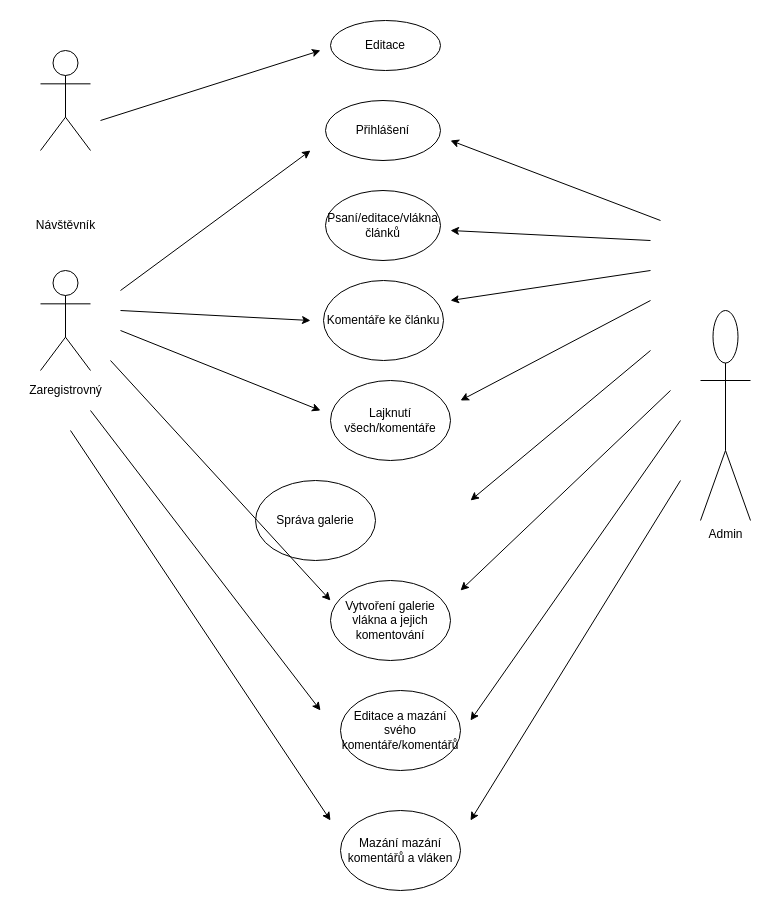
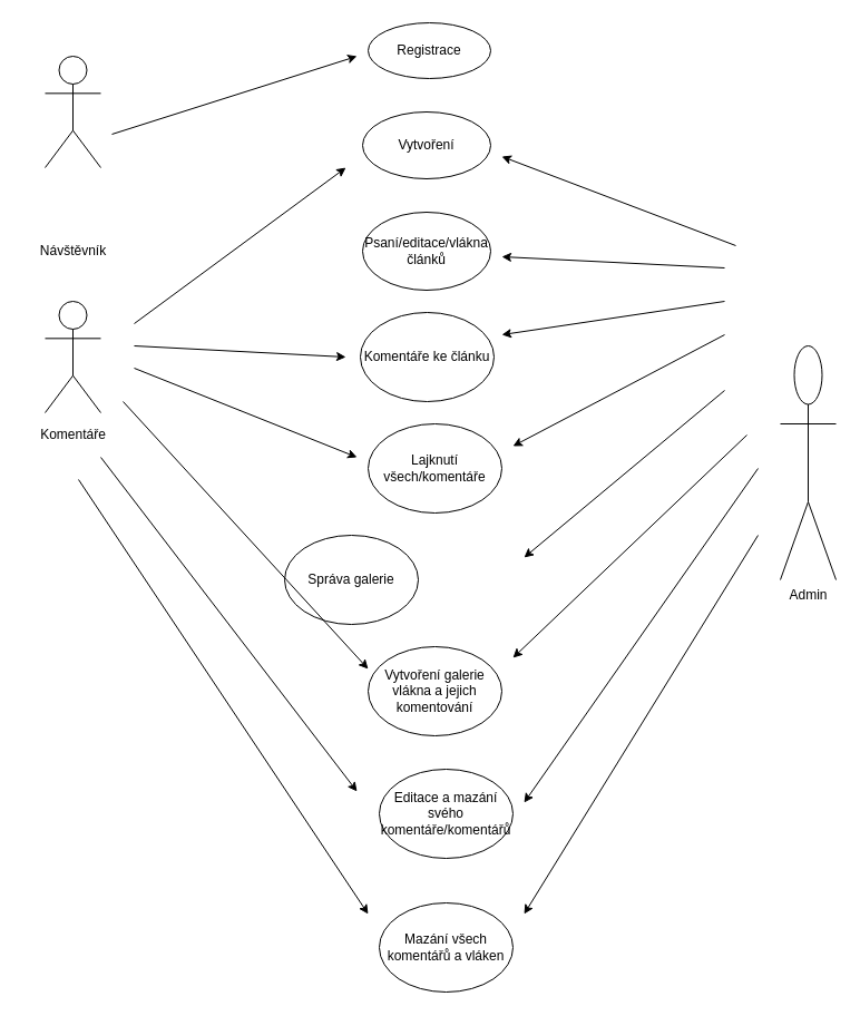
  <mxCell id="0" />
  <mxCell id="1" parent="0" />
  <mxCell id="2" value="" style="shape=umlActor;verticalLabelPosition=bottom;labelBackgroundColor=#ffffff;verticalAlign=top;html=1;" vertex="1" parent="1"><mxGeometry x="40" y="50" width="50" height="100" as="geometry" /></mxCell>
  <mxCell id="3" value="Návštěvník" style="text;html=1;align=center;verticalAlign=middle;resizable=0;points=[];;autosize=1;" vertex="1" parent="1"><mxGeometry x="30" y="215" width="70" height="20" as="geometry" /></mxCell>
  <mxCell id="4" value="" style="shape=umlActor;verticalLabelPosition=bottom;labelBackgroundColor=#ffffff;verticalAlign=top;html=1;" vertex="1" parent="1"><mxGeometry x="40" y="270" width="50" height="100" as="geometry" /></mxCell>
- <mxCell id="5" value="Zaregistrovný" style="text;html=1;align=center;verticalAlign=middle;resizable=0;points=[];;autosize=1;" vertex="1" parent="1"><mxGeometry x="20" y="380" width="90" height="20" as="geometry" /></mxCell>
+ <mxCell id="5" value="Komentáře" style="text;html=1;align=center;verticalAlign=middle;resizable=0;points=[];;autosize=1;" vertex="1" parent="1"><mxGeometry x="20" y="380" width="90" height="20" as="geometry" /></mxCell>
  <mxCell id="6" value="Admin&lt;br&gt;" style="shape=umlActor;verticalLabelPosition=bottom;labelBackgroundColor=#ffffff;verticalAlign=top;html=1;" vertex="1" parent="1"><mxGeometry x="700" y="310" width="50" height="210" as="geometry" /></mxCell>
- <mxCell id="7" value="Editace" style="ellipse;whiteSpace=wrap;html=1;" vertex="1" parent="1"><mxGeometry x="330" y="20" width="110" height="50" as="geometry" /></mxCell>
+ <mxCell id="7" value="Registrace" style="ellipse;whiteSpace=wrap;html=1;" vertex="1" parent="1"><mxGeometry x="330" y="20" width="110" height="50" as="geometry" /></mxCell>
  <mxCell id="8" value="" style="endArrow=classic;html=1;" edge="1" parent="1"><mxGeometry width="50" height="50" relative="1" as="geometry"><mxPoint x="100" y="120" as="sourcePoint" /><mxPoint x="320" y="50" as="targetPoint" /></mxGeometry></mxCell>
- <mxCell id="9" value="Přihlášení" style="ellipse;whiteSpace=wrap;html=1;" vertex="1" parent="1"><mxGeometry x="325" y="100" width="115" height="60" as="geometry" /></mxCell>
+ <mxCell id="9" value="Vytvoření" style="ellipse;whiteSpace=wrap;html=1;" vertex="1" parent="1"><mxGeometry x="325" y="100" width="115" height="60" as="geometry" /></mxCell>
  <mxCell id="10" value="" style="endArrow=classic;html=1;" edge="1" parent="1"><mxGeometry width="50" height="50" relative="1" as="geometry"><mxPoint x="120" y="290" as="sourcePoint" /><mxPoint x="310" y="150" as="targetPoint" /></mxGeometry></mxCell>
  <mxCell id="11" value="" style="endArrow=classic;html=1;" edge="1" parent="1"><mxGeometry width="50" height="50" relative="1" as="geometry"><mxPoint x="660" y="220" as="sourcePoint" /><mxPoint x="450" y="140" as="targetPoint" /></mxGeometry></mxCell>
  <mxCell id="12" value="Psaní/editace/vlákna článků" style="ellipse;whiteSpace=wrap;html=1;" vertex="1" parent="1"><mxGeometry x="325" y="190" width="115" height="70" as="geometry" /></mxCell>
  <mxCell id="13" value="" style="endArrow=classic;html=1;" edge="1" parent="1"><mxGeometry width="50" height="50" relative="1" as="geometry"><mxPoint x="650" y="240" as="sourcePoint" /><mxPoint x="450" y="230" as="targetPoint" /></mxGeometry></mxCell>
  <mxCell id="14" value="Komentáře ke článku" style="ellipse;whiteSpace=wrap;html=1;" vertex="1" parent="1"><mxGeometry x="323" y="280" width="120" height="80" as="geometry" /></mxCell>
  <mxCell id="15" value="" style="endArrow=classic;html=1;" edge="1" parent="1"><mxGeometry width="50" height="50" relative="1" as="geometry"><mxPoint x="120" y="310" as="sourcePoint" /><mxPoint x="310" y="320" as="targetPoint" /></mxGeometry></mxCell>
  <mxCell id="16" value="" style="endArrow=classic;html=1;" edge="1" parent="1"><mxGeometry width="50" height="50" relative="1" as="geometry"><mxPoint x="650" y="270" as="sourcePoint" /><mxPoint x="450" y="300" as="targetPoint" /></mxGeometry></mxCell>
  <mxCell id="17" value="Lajknutí všech/komentáře" style="ellipse;whiteSpace=wrap;html=1;" vertex="1" parent="1"><mxGeometry x="330" y="380" width="120" height="80" as="geometry" /></mxCell>
  <mxCell id="18" value="" style="endArrow=classic;html=1;" edge="1" parent="1"><mxGeometry width="50" height="50" relative="1" as="geometry"><mxPoint x="120" y="330" as="sourcePoint" /><mxPoint x="320" y="410" as="targetPoint" /></mxGeometry></mxCell>
  <mxCell id="19" value="" style="endArrow=classic;html=1;" edge="1" parent="1"><mxGeometry width="50" height="50" relative="1" as="geometry"><mxPoint x="650" y="300" as="sourcePoint" /><mxPoint x="460" y="400" as="targetPoint" /></mxGeometry></mxCell>
  <mxCell id="20" value="Správa galerie" style="ellipse;whiteSpace=wrap;html=1;" vertex="1" parent="1"><mxGeometry x="255" y="480" width="120" height="80" as="geometry" /></mxCell>
  <mxCell id="21" value="" style="endArrow=classic;html=1;" edge="1" parent="1"><mxGeometry width="50" height="50" relative="1" as="geometry"><mxPoint x="650" y="350" as="sourcePoint" /><mxPoint x="470" y="500" as="targetPoint" /></mxGeometry></mxCell>
  <mxCell id="22" value="Vytvoření galerie vlákna a jejich komentování" style="ellipse;whiteSpace=wrap;html=1;" vertex="1" parent="1"><mxGeometry x="330" y="580" width="120" height="80" as="geometry" /></mxCell>
  <mxCell id="23" value="" style="endArrow=classic;html=1;" edge="1" parent="1"><mxGeometry width="50" height="50" relative="1" as="geometry"><mxPoint x="110" y="360" as="sourcePoint" /><mxPoint x="330" y="600" as="targetPoint" /></mxGeometry></mxCell>
  <mxCell id="24" value="" style="endArrow=classic;html=1;" edge="1" parent="1"><mxGeometry width="50" height="50" relative="1" as="geometry"><mxPoint x="670" y="390" as="sourcePoint" /><mxPoint x="460" y="590" as="targetPoint" /></mxGeometry></mxCell>
  <mxCell id="25" value="Editace a mazání svého komentáře/komentářů" style="ellipse;whiteSpace=wrap;html=1;" vertex="1" parent="1"><mxGeometry x="340" y="690" width="120" height="80" as="geometry" /></mxCell>
  <mxCell id="26" value="" style="endArrow=classic;html=1;" edge="1" parent="1"><mxGeometry width="50" height="50" relative="1" as="geometry"><mxPoint x="90" y="410" as="sourcePoint" /><mxPoint x="320" y="710" as="targetPoint" /></mxGeometry></mxCell>
  <mxCell id="27" value="" style="endArrow=classic;html=1;" edge="1" parent="1"><mxGeometry width="50" height="50" relative="1" as="geometry"><mxPoint x="680" y="420" as="sourcePoint" /><mxPoint x="470" y="720" as="targetPoint" /></mxGeometry></mxCell>
- <mxCell id="28" value="Mazání mazání komentářů a vláken" style="ellipse;whiteSpace=wrap;html=1;" vertex="1" parent="1"><mxGeometry x="340" y="810" width="120" height="80" as="geometry" /></mxCell>
+ <mxCell id="28" value="Mazání všech komentářů a vláken" style="ellipse;whiteSpace=wrap;html=1;" vertex="1" parent="1"><mxGeometry x="340" y="810" width="120" height="80" as="geometry" /></mxCell>
  <mxCell id="29" value="" style="endArrow=classic;html=1;" edge="1" parent="1"><mxGeometry width="50" height="50" relative="1" as="geometry"><mxPoint x="680" y="480" as="sourcePoint" /><mxPoint x="470" y="820" as="targetPoint" /></mxGeometry></mxCell>
  <mxCell id="30" value="" style="endArrow=classic;html=1;" edge="1" parent="1"><mxGeometry width="50" height="50" relative="1" as="geometry"><mxPoint x="70" y="430" as="sourcePoint" /><mxPoint x="330" y="820" as="targetPoint" /></mxGeometry></mxCell>
